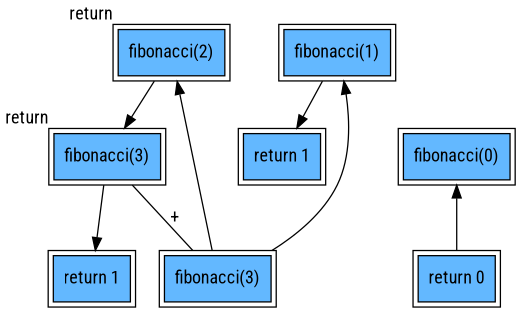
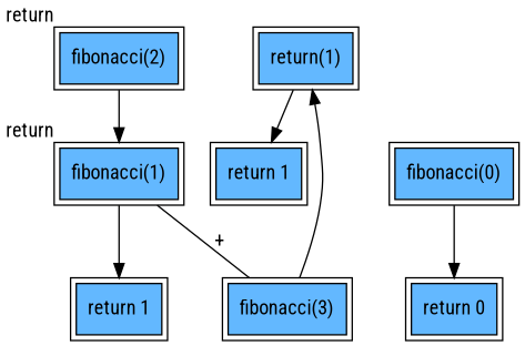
  strict digraph {
    fontname="Roboto Condensed"
    rankdir=TB
    node [fillcolor=steelblue1 fontname="Roboto Condensed" peripheries=2 shape=rect style=filled]
    edge [fontname="Roboto Condensed"]
    n1 [label="fibonacci(2)" xlabel=return]
-   n2 [label="fibonacci(1)"]
-   n3 [label="fibonacci(3)" xlabel=return]
+   n2 [label="return(1)"]
+   n3 [label="fibonacci(1)" xlabel=return]
    n4 [label="fibonacci(0)"]
    n5 [label="return 1"]
    n6 [label="return 1"]
    n7 [label="return 0"]
    n8 [label="fibonacci(3)"]
    subgraph sub_1 {
      rank=same
      n1
      n2
    }
    subgraph sub_2 {
      rank=same
      n3
      n4
      n5
    }
    subgraph sub_3 {
      rank=same
      n6
      n7
    }
    n1 -> n3
    n2 -> n5
    n3 -> n6
    n3 -> n8 [arrowhead=none label="+"]
-   n7 -> n4
-   n8 -> n1
+   n4 -> n7
    n8 -> n2
  }
